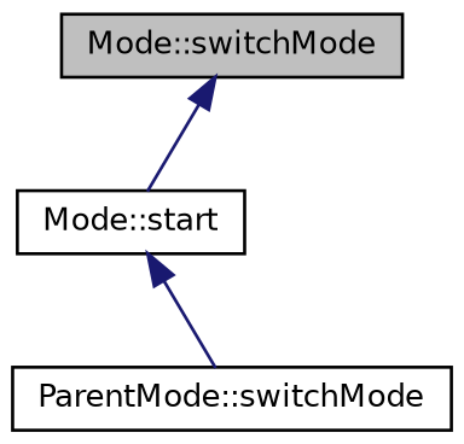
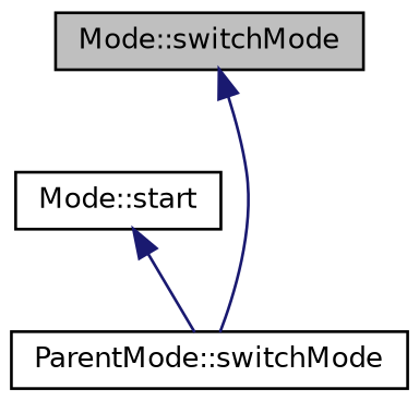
  digraph {
    rankdir=TB
    node [color=black fillcolor=white fontname=Helvetica fontsize=10 shape=record style=filled]
    edge [color=midnightblue dir=back fontname=Helvetica fontsize=10 labelfontname=Helvetica labelfontsize=10 style=solid]
    n1 [fillcolor=grey75 fontcolor=black height=0.2 label="Mode::switchMode" width=0.4]
    n2 [height=0.2 label="Mode::start" width=0.4]
    n3 [height=0.2 label="ParentMode::switchMode" width=0.4]
-   n1 -> n2
+   n1 -> n3
    n2 -> n3
  }
